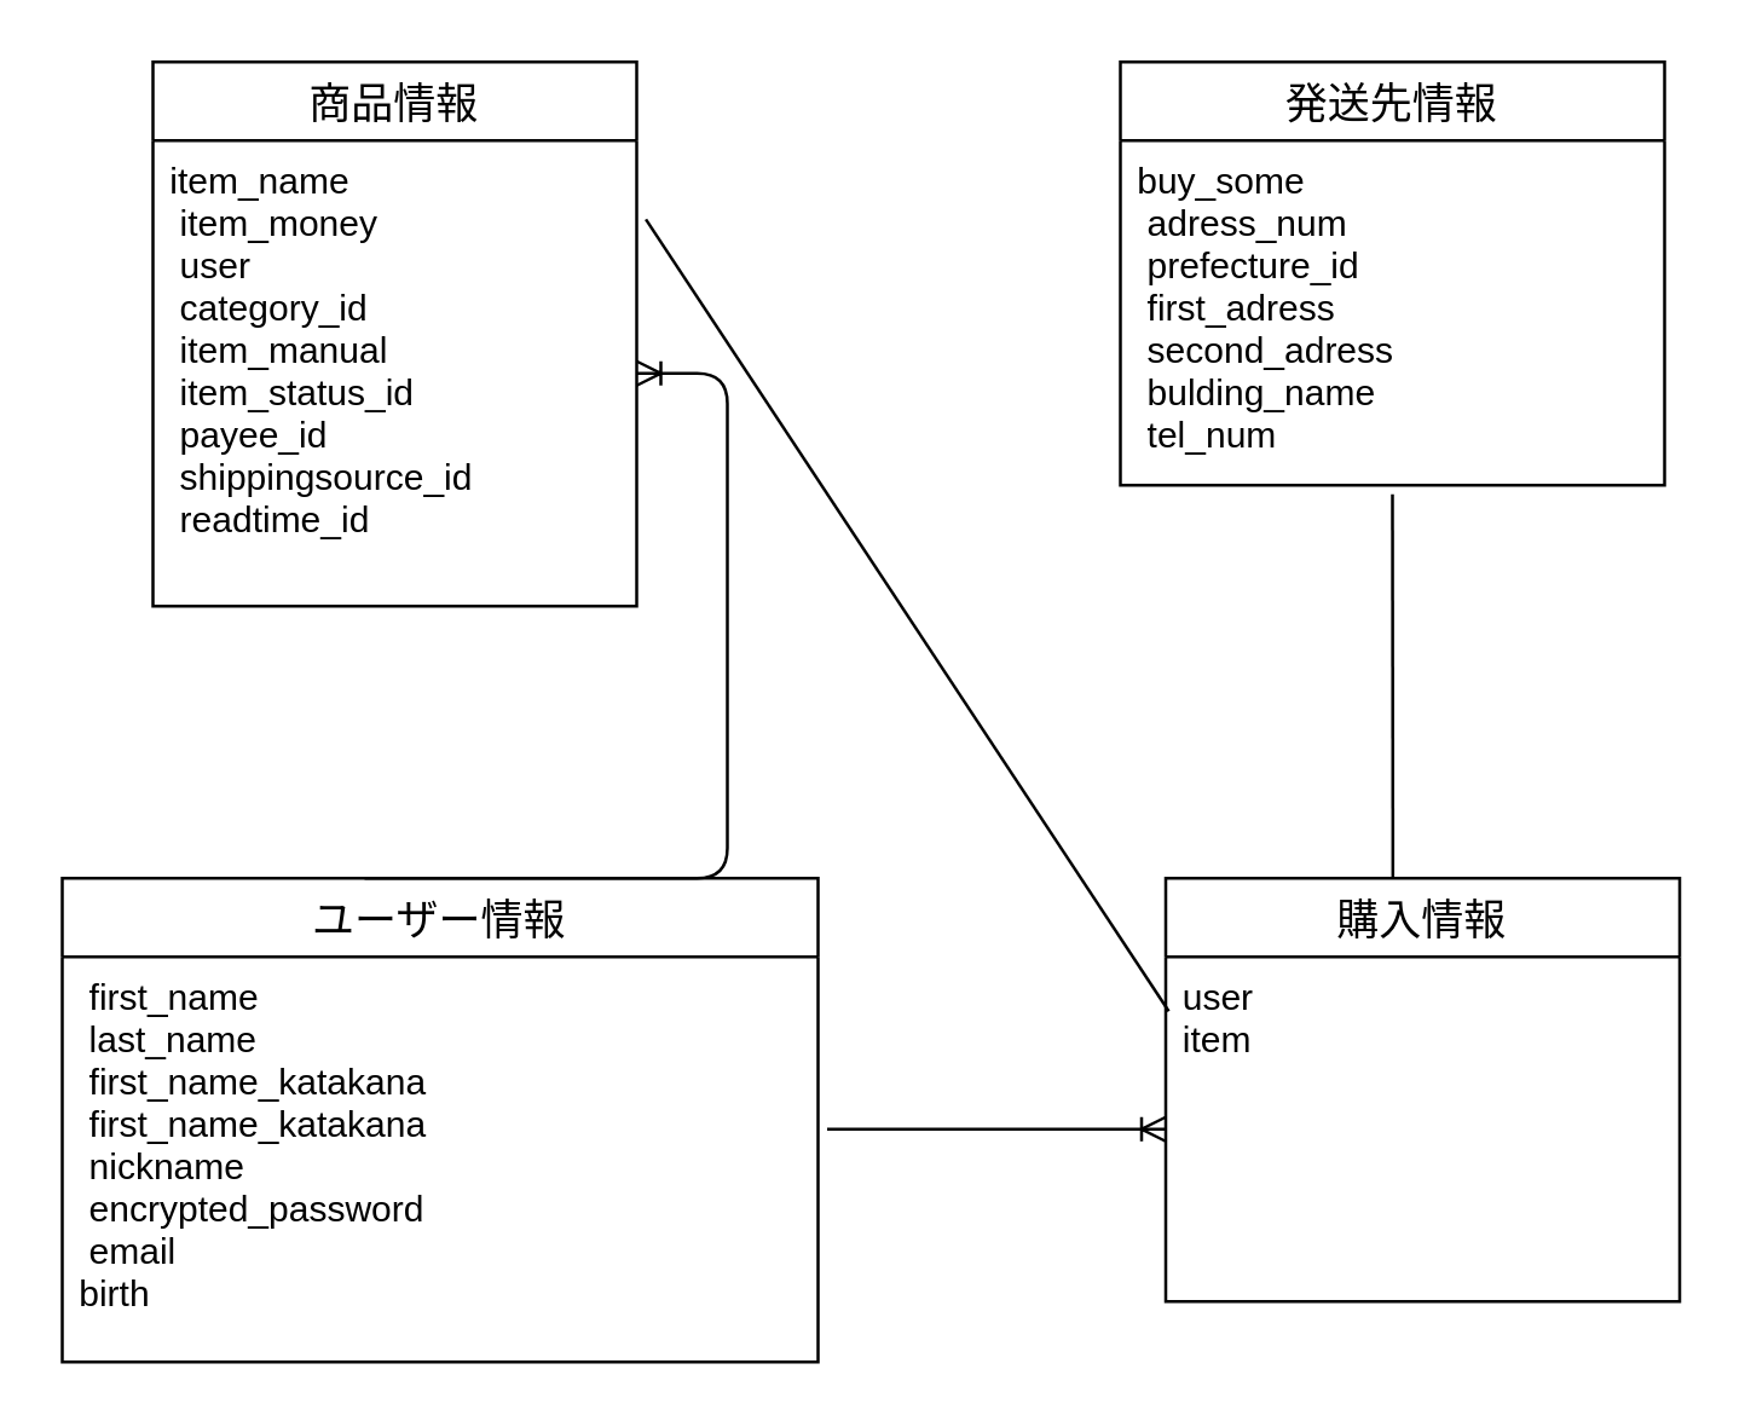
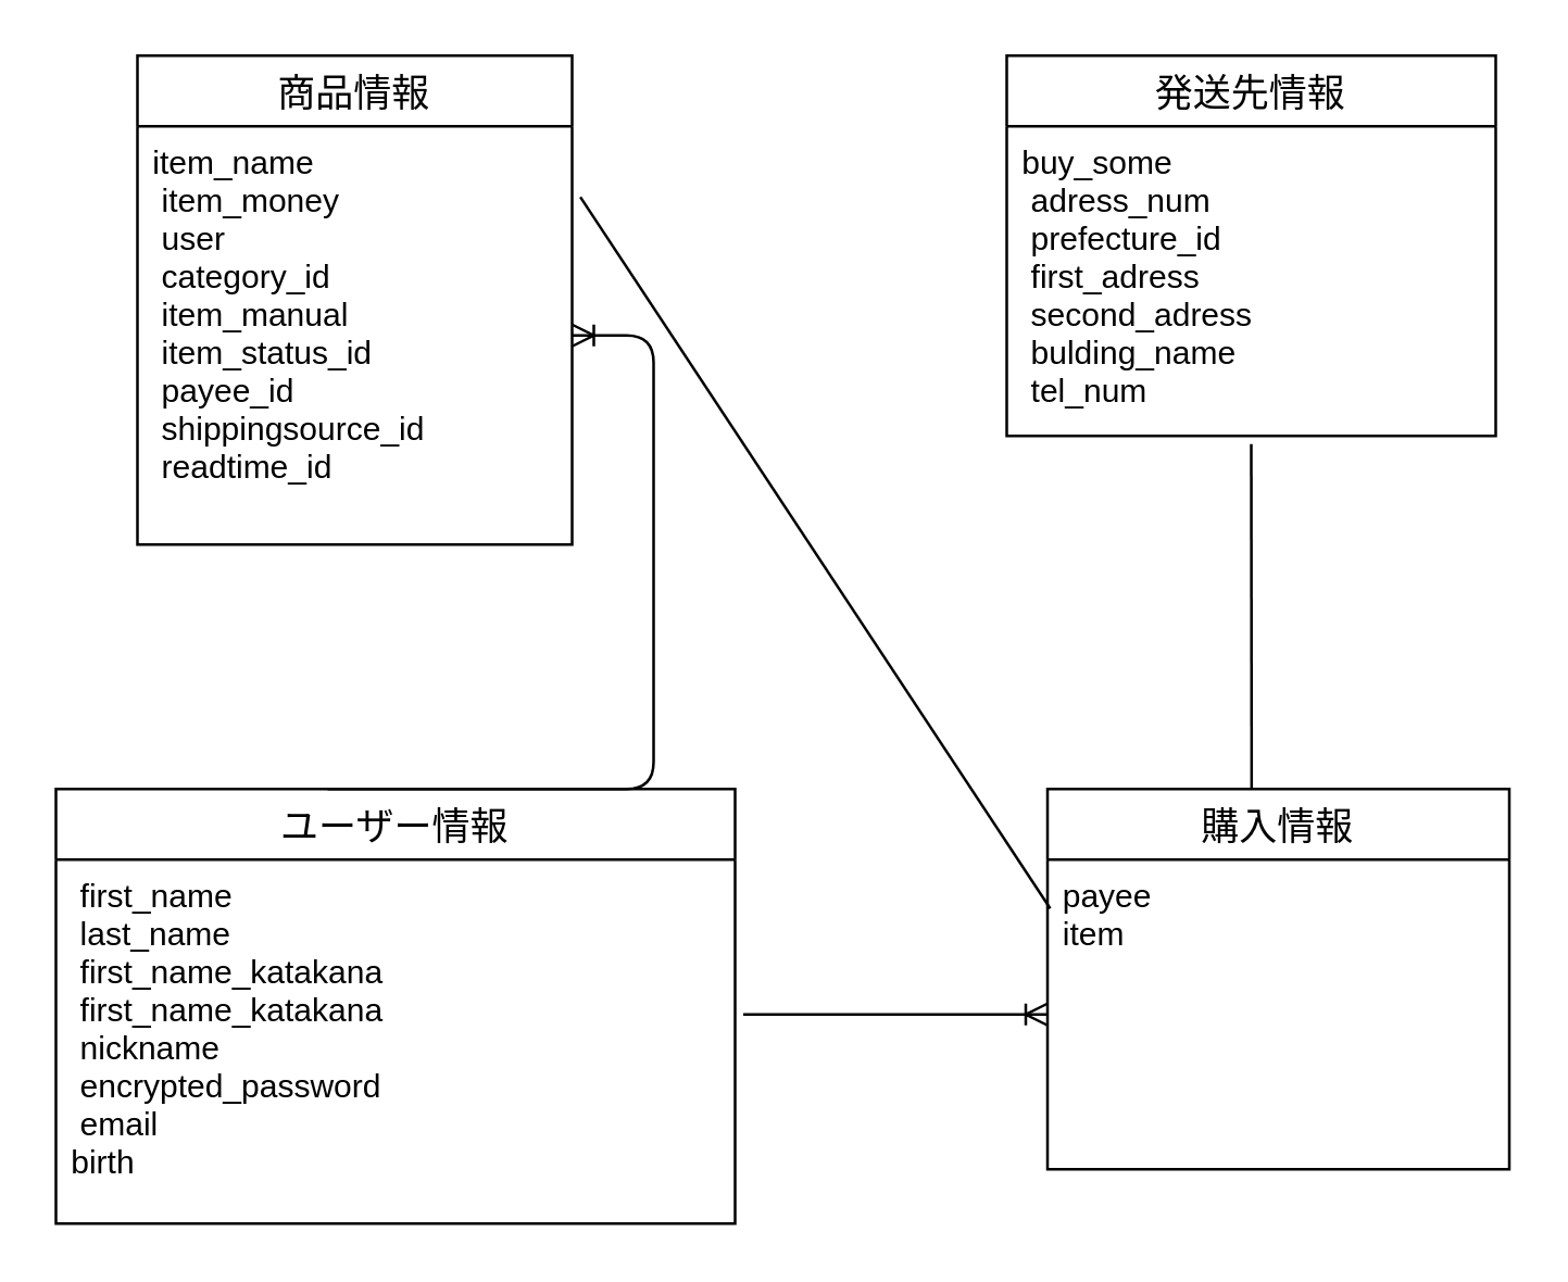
  <mxCell id="0" />
  <mxCell id="1" parent="0" />
  <mxCell id="2" value="ユーザー情報" style="swimlane;fontStyle=0;childLayout=stackLayout;horizontal=1;startSize=26;horizontalStack=0;resizeParent=1;resizeParentMax=0;resizeLast=0;collapsible=1;marginBottom=0;align=center;fontSize=14;" parent="1" vertex="1"><mxGeometry x="20" y="290" width="250" height="160" as="geometry" /></mxCell>
  <mxCell id="3" value=" first_name          &#10; last_name           &#10; first_name_katakana &#10; first_name_katakana &#10; nickname            &#10; encrypted_password  &#10; email               &#10;birth      " style="text;strokeColor=none;fillColor=none;spacingLeft=4;spacingRight=4;overflow=hidden;rotatable=0;points=[[0,0.5],[1,0.5]];portConstraint=eastwest;fontSize=12;" parent="2" vertex="1"><mxGeometry y="26" width="250" height="134" as="geometry" /></mxCell>
  <mxCell id="4" value="発送先情報" style="swimlane;fontStyle=0;childLayout=stackLayout;horizontal=1;startSize=26;horizontalStack=0;resizeParent=1;resizeParentMax=0;resizeLast=0;collapsible=1;marginBottom=0;align=center;fontSize=14;" parent="1" vertex="1"><mxGeometry x="370" y="20" width="180" height="140" as="geometry" /></mxCell>
  <mxCell id="5" value="buy_some             &#10; adress_num             &#10; prefecture_id          &#10; first_adress           &#10; second_adress          &#10; bulding_name           &#10; tel_num    &#10;" style="text;strokeColor=none;fillColor=none;spacingLeft=4;spacingRight=4;overflow=hidden;rotatable=0;points=[[0,0.5],[1,0.5]];portConstraint=eastwest;fontSize=12;" parent="4" vertex="1"><mxGeometry y="26" width="180" height="114" as="geometry" /></mxCell>
  <mxCell id="6" value="購入情報" style="swimlane;fontStyle=0;childLayout=stackLayout;horizontal=1;startSize=26;horizontalStack=0;resizeParent=1;resizeParentMax=0;resizeLast=0;collapsible=1;marginBottom=0;align=center;fontSize=14;" parent="1" vertex="1"><mxGeometry x="385" y="290" width="170" height="140" as="geometry" /></mxCell>
- <mxCell id="7" value="user        &#10;item    &#10;" style="text;strokeColor=none;fillColor=none;spacingLeft=4;spacingRight=4;overflow=hidden;rotatable=0;points=[[0,0.5],[1,0.5]];portConstraint=eastwest;fontSize=12;" parent="6" vertex="1"><mxGeometry y="26" width="170" height="114" as="geometry" /></mxCell>
+ <mxCell id="7" value="payee        &#10;item    &#10;" style="text;strokeColor=none;fillColor=none;spacingLeft=4;spacingRight=4;overflow=hidden;rotatable=0;points=[[0,0.5],[1,0.5]];portConstraint=eastwest;fontSize=12;" parent="6" vertex="1"><mxGeometry y="26" width="170" height="114" as="geometry" /></mxCell>
  <mxCell id="8" value="商品情報" style="swimlane;fontStyle=0;childLayout=stackLayout;horizontal=1;startSize=26;horizontalStack=0;resizeParent=1;resizeParentMax=0;resizeLast=0;collapsible=1;marginBottom=0;align=center;fontSize=14;" parent="1" vertex="1"><mxGeometry x="50" y="20" width="160" height="180" as="geometry" /></mxCell>
  <mxCell id="9" value="item_name            &#10; item_money                         &#10; user                                &#10; category_id                        &#10; item_manual                         &#10; item_status_id                      &#10; payee_id                            &#10; shippingsource_id                   &#10; readtime_id  " style="text;strokeColor=none;fillColor=none;spacingLeft=4;spacingRight=4;overflow=hidden;rotatable=0;points=[[0,0.5],[1,0.5]];portConstraint=eastwest;fontSize=12;" parent="8" vertex="1"><mxGeometry y="26" width="160" height="154" as="geometry" /></mxCell>
  <mxCell id="10" value="" style="endArrow=none;html=1;rounded=0;exitX=0.5;exitY=1.026;exitDx=0;exitDy=0;exitPerimeter=0;entryX=0.442;entryY=0;entryDx=0;entryDy=0;entryPerimeter=0;" parent="1" source="5" target="6" edge="1"><mxGeometry relative="1" as="geometry"><mxPoint x="360" y="230" as="sourcePoint" /><mxPoint x="520" y="230" as="targetPoint" /></mxGeometry></mxCell>
  <mxCell id="11" value="" style="edgeStyle=entityRelationEdgeStyle;fontSize=12;html=1;endArrow=ERoneToMany;exitX=1.012;exitY=0.425;exitDx=0;exitDy=0;exitPerimeter=0;entryX=0;entryY=0.5;entryDx=0;entryDy=0;" parent="1" source="3" target="7" edge="1"><mxGeometry width="100" height="100" relative="1" as="geometry"><mxPoint x="270" y="440" as="sourcePoint" /><mxPoint x="380" y="410" as="targetPoint" /></mxGeometry></mxCell>
  <mxCell id="12" value="" style="edgeStyle=entityRelationEdgeStyle;fontSize=12;html=1;endArrow=ERoneToMany;" parent="1" target="9" edge="1"><mxGeometry width="100" height="100" relative="1" as="geometry"><mxPoint x="120" y="290" as="sourcePoint" /><mxPoint x="210" y="190" as="targetPoint" /></mxGeometry></mxCell>
  <mxCell id="13" value="" style="endArrow=none;html=1;rounded=0;exitX=1.019;exitY=0.169;exitDx=0;exitDy=0;exitPerimeter=0;entryX=0.006;entryY=0.158;entryDx=0;entryDy=0;entryPerimeter=0;" parent="1" source="9" target="7" edge="1"><mxGeometry relative="1" as="geometry"><mxPoint x="220" y="220" as="sourcePoint" /><mxPoint x="380" y="220" as="targetPoint" /></mxGeometry></mxCell>
